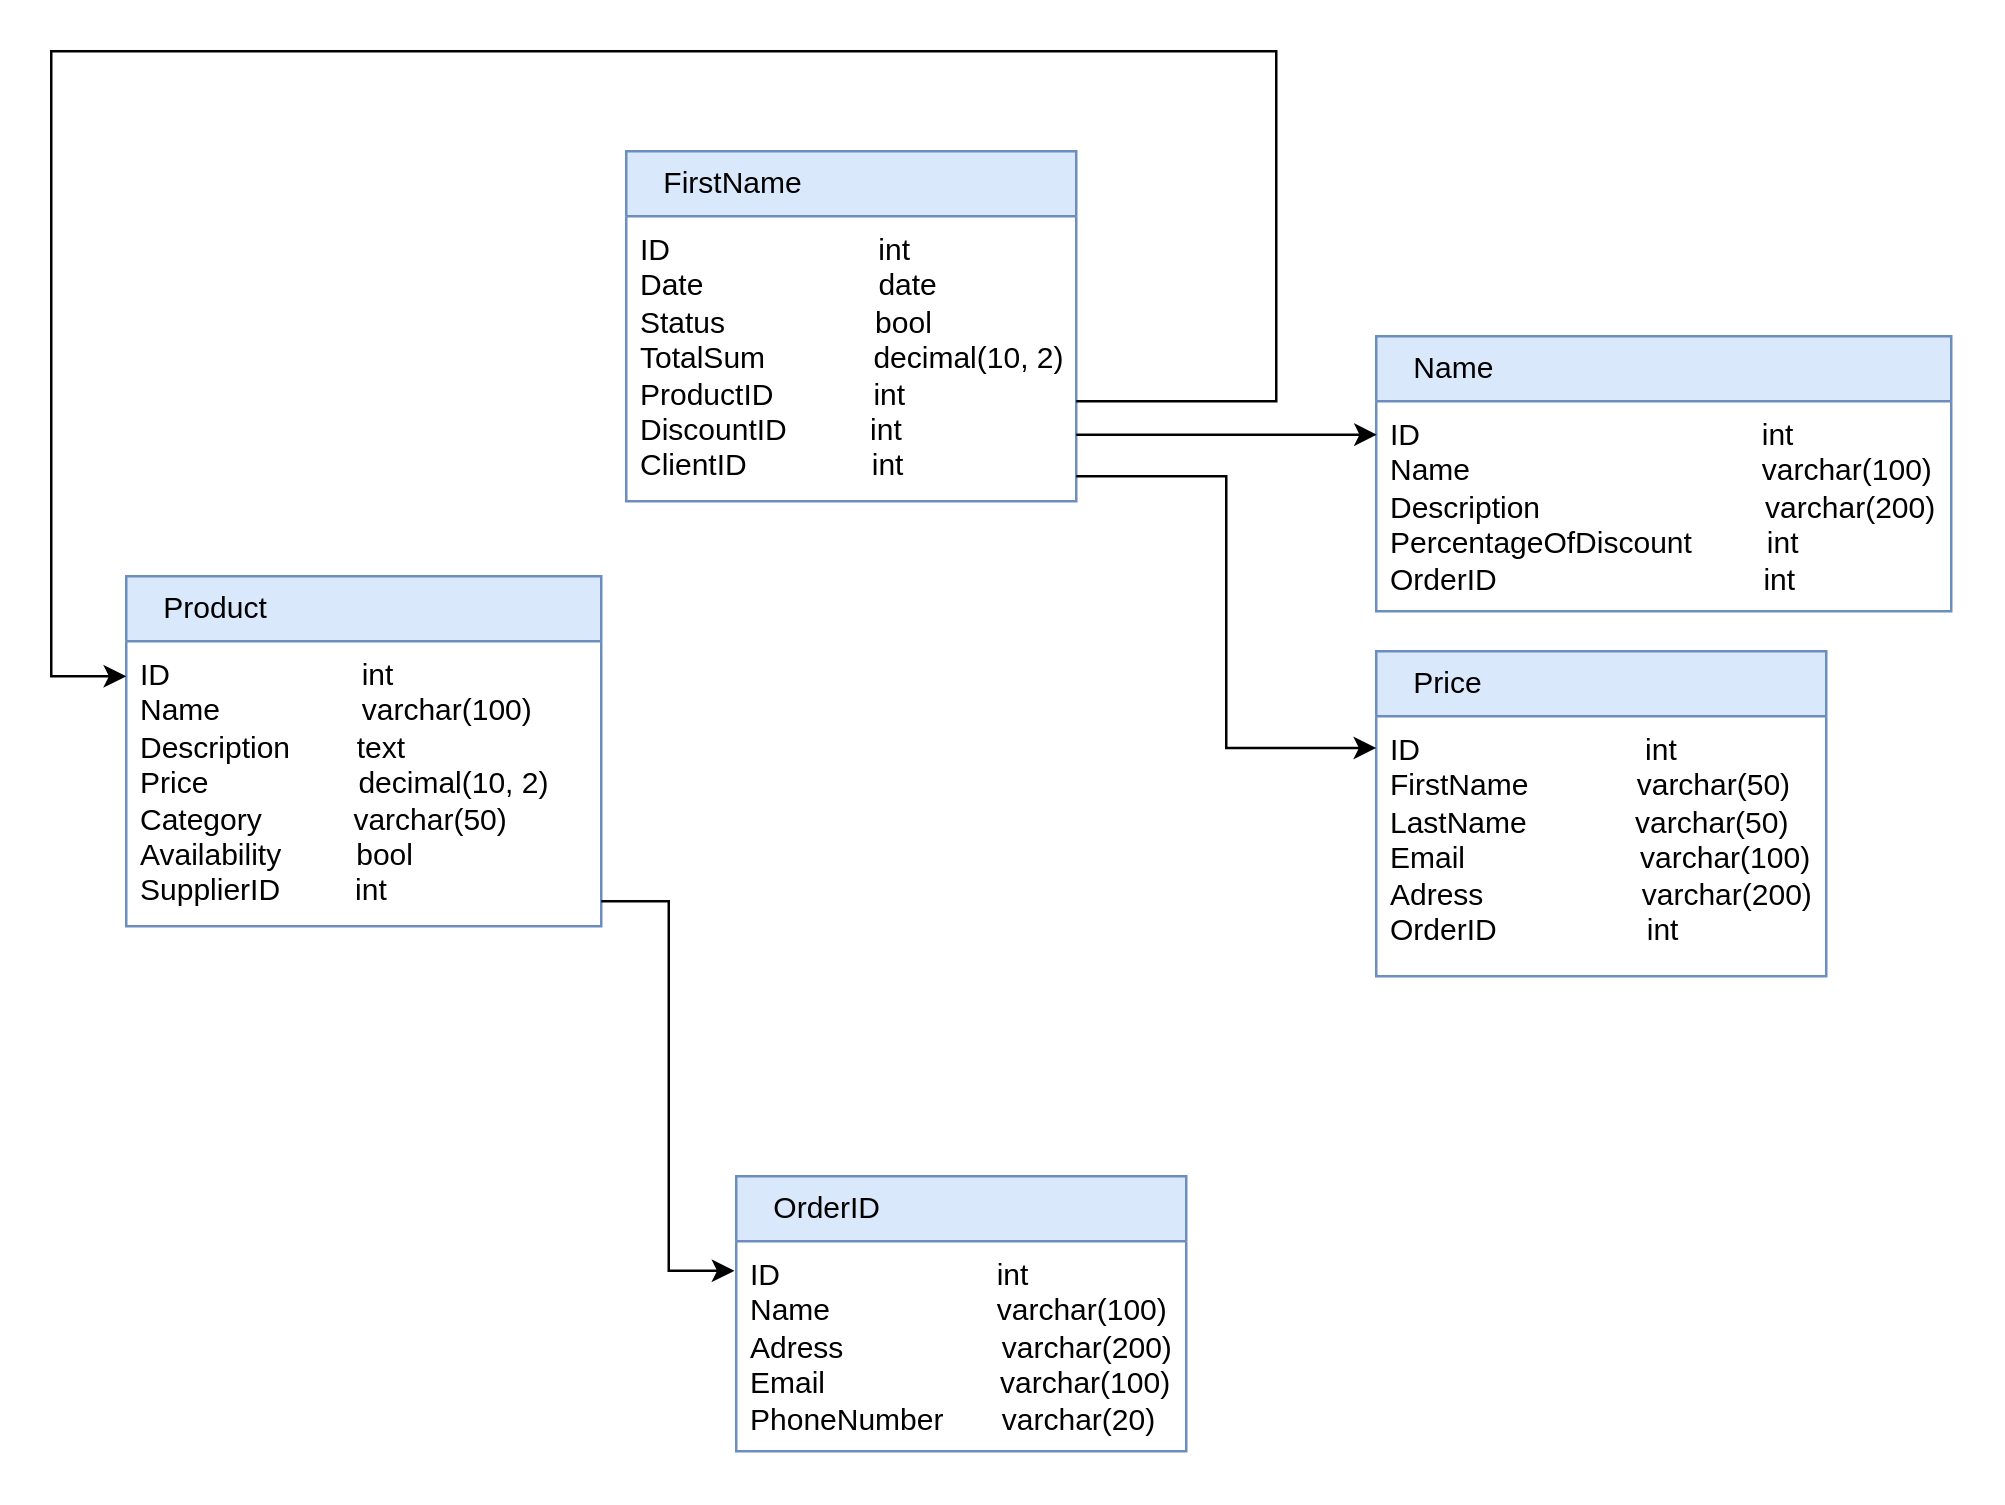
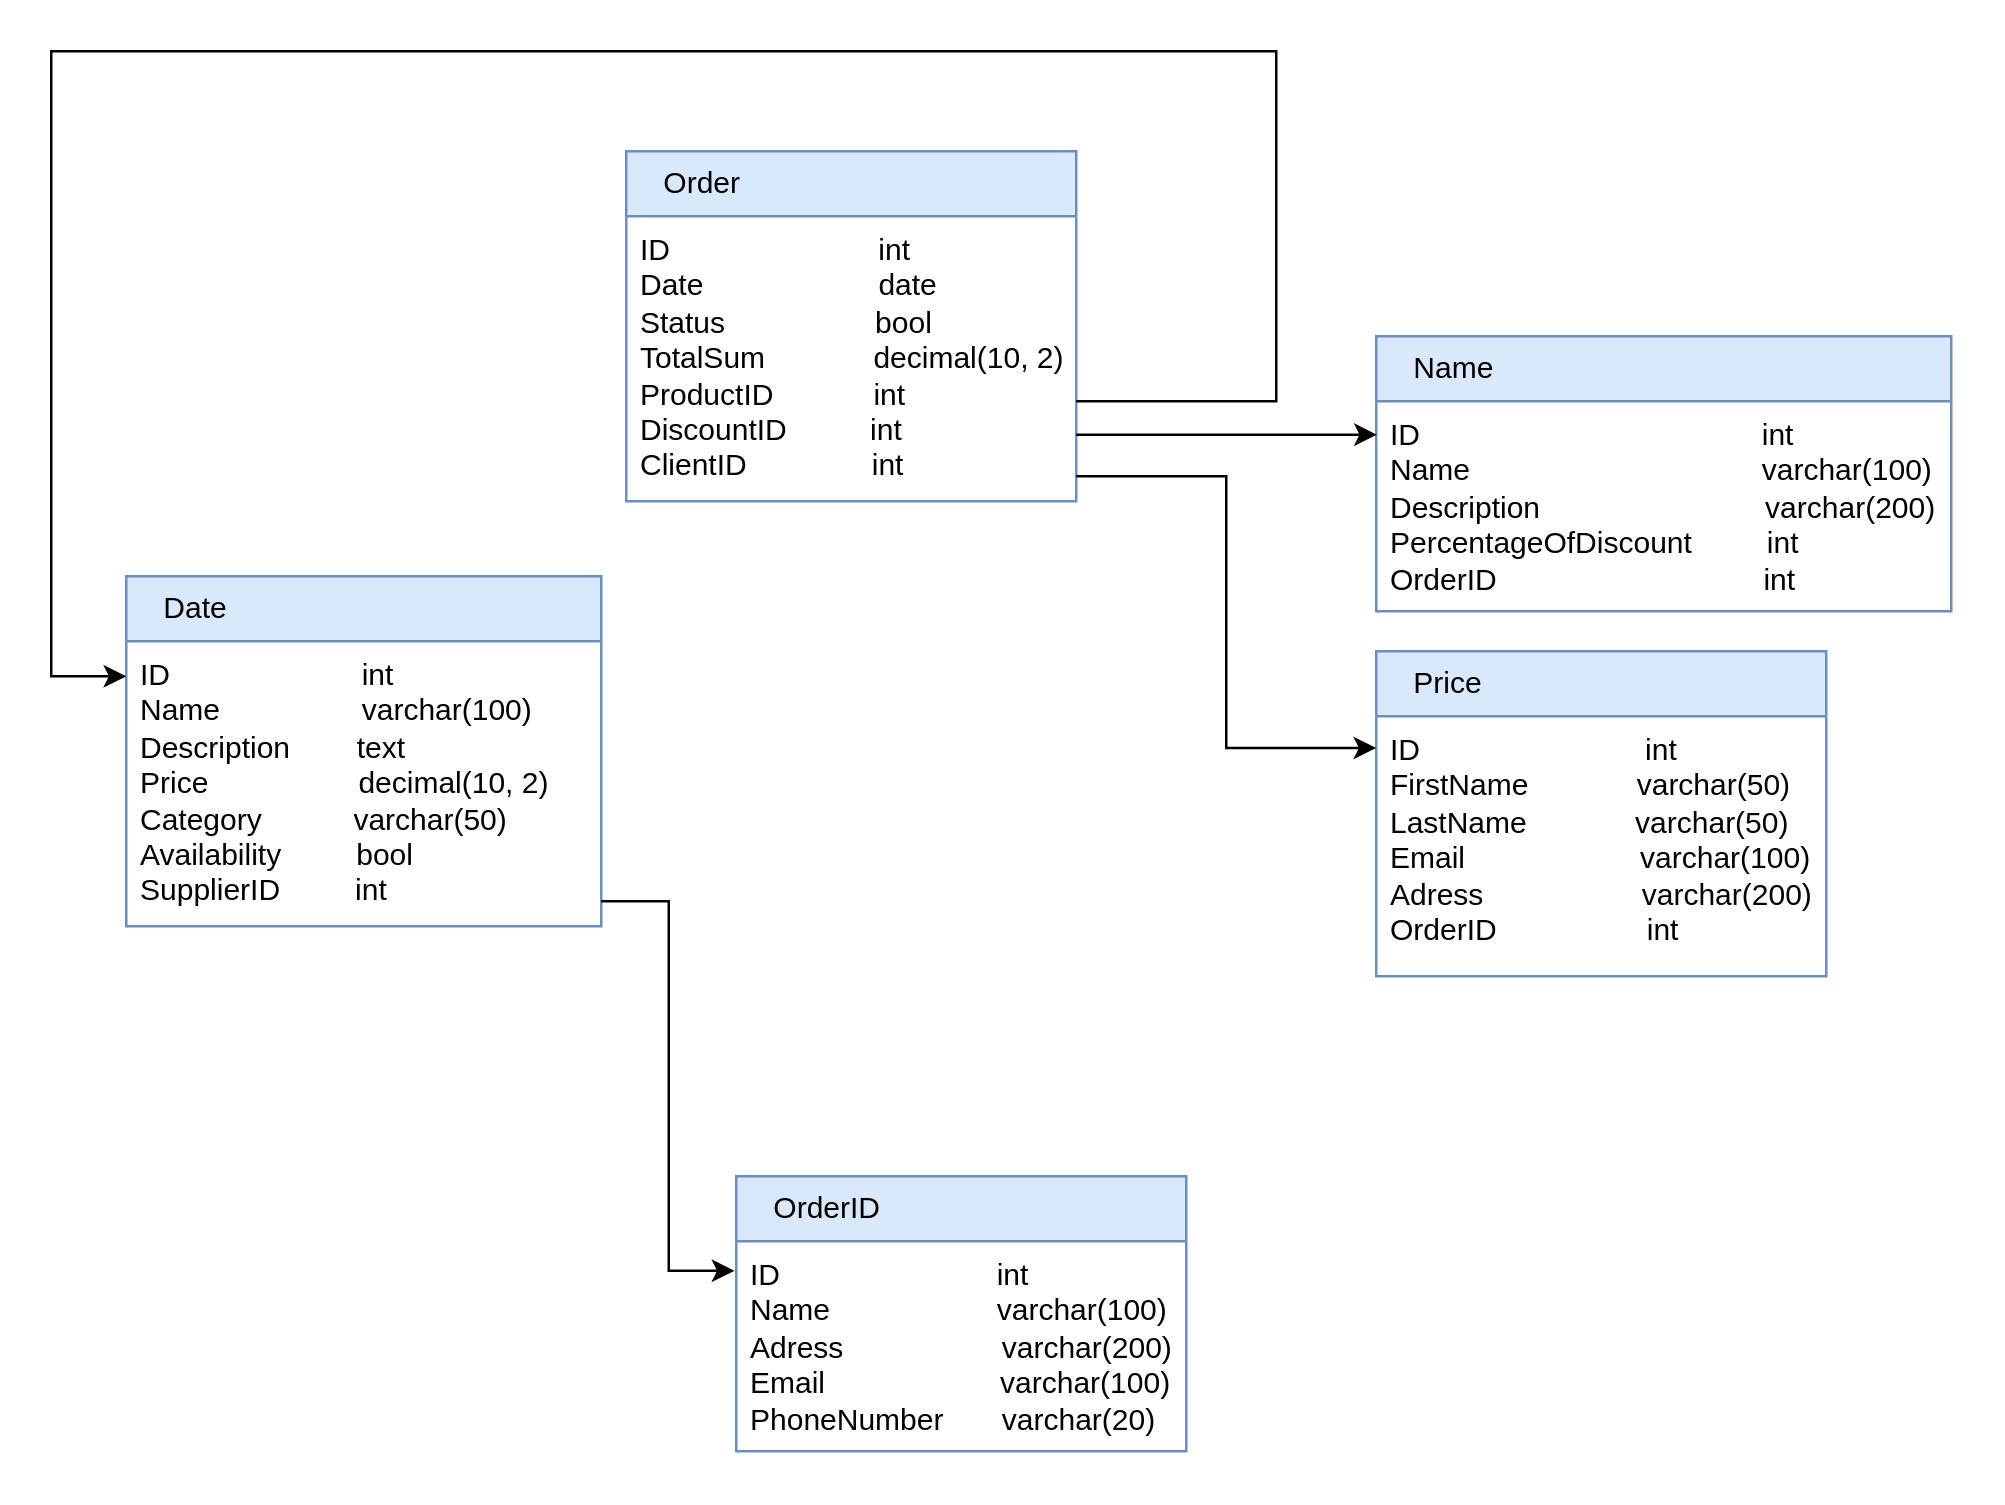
  <mxCell id="0" />
  <mxCell id="1" parent="0" />
- <mxCell id="2" value="&amp;nbsp; &amp;nbsp; Product" style="swimlane;fontStyle=0;childLayout=stackLayout;horizontal=1;startSize=26;fillColor=#dae8fc;horizontalStack=0;resizeParent=1;resizeParentMax=0;resizeLast=0;collapsible=1;marginBottom=0;html=1;align=left;strokeColor=#6c8ebf;" vertex="1" parent="1"><mxGeometry x="50" y="230" width="190" height="140" as="geometry"><mxRectangle x="230" y="280" width="90" height="30" as="alternateBounds" /></mxGeometry></mxCell>
+ <mxCell id="2" value="&amp;nbsp; &amp;nbsp; Date" style="swimlane;fontStyle=0;childLayout=stackLayout;horizontal=1;startSize=26;fillColor=#dae8fc;horizontalStack=0;resizeParent=1;resizeParentMax=0;resizeLast=0;collapsible=1;marginBottom=0;html=1;align=left;strokeColor=#6c8ebf;" vertex="1" parent="1"><mxGeometry x="50" y="230" width="190" height="140" as="geometry"><mxRectangle x="230" y="280" width="90" height="30" as="alternateBounds" /></mxGeometry></mxCell>
  <mxCell id="3" value="ID&amp;nbsp; &amp;nbsp; &amp;nbsp; &amp;nbsp; &amp;nbsp; &amp;nbsp; &amp;nbsp; &amp;nbsp; &amp;nbsp; &amp;nbsp; &amp;nbsp; &amp;nbsp;int&lt;br&gt;Name&amp;nbsp; &amp;nbsp; &amp;nbsp; &amp;nbsp; &amp;nbsp; &amp;nbsp; &amp;nbsp; &amp;nbsp; &amp;nbsp;varchar(100)&lt;br&gt;Description&amp;nbsp; &amp;nbsp; &amp;nbsp; &amp;nbsp; text&lt;br&gt;Price&amp;nbsp; &amp;nbsp; &amp;nbsp; &amp;nbsp; &amp;nbsp; &amp;nbsp; &amp;nbsp; &amp;nbsp; &amp;nbsp; decimal(10, 2)&lt;br&gt;Category&amp;nbsp; &amp;nbsp; &amp;nbsp; &amp;nbsp; &amp;nbsp; &amp;nbsp;varchar(50)&lt;br&gt;Availability&amp;nbsp; &amp;nbsp; &amp;nbsp; &amp;nbsp; &amp;nbsp;bool&lt;br&gt;SupplierID&amp;nbsp; &amp;nbsp; &amp;nbsp; &amp;nbsp; &amp;nbsp;int&amp;nbsp; &amp;nbsp; &amp;nbsp;&amp;nbsp;" style="text;strokeColor=none;fillColor=none;align=left;verticalAlign=top;spacingLeft=4;spacingRight=4;overflow=hidden;rotatable=0;points=[[0,0.5],[1,0.5]];portConstraint=eastwest;whiteSpace=wrap;html=1;" vertex="1" parent="2"><mxGeometry y="26" width="190" height="114" as="geometry" /></mxCell>
  <mxCell id="4" value="&amp;nbsp; &amp;nbsp; Price" style="swimlane;fontStyle=0;childLayout=stackLayout;horizontal=1;startSize=26;fillColor=#dae8fc;horizontalStack=0;resizeParent=1;resizeParentMax=0;resizeLast=0;collapsible=1;marginBottom=0;html=1;align=left;strokeColor=#6c8ebf;" vertex="1" parent="1"><mxGeometry x="550" y="260" width="180" height="130" as="geometry"><mxRectangle x="230" y="280" width="90" height="30" as="alternateBounds" /></mxGeometry></mxCell>
  <mxCell id="5" value="ID&amp;nbsp; &amp;nbsp; &amp;nbsp; &amp;nbsp; &amp;nbsp; &amp;nbsp; &amp;nbsp; &amp;nbsp; &amp;nbsp; &amp;nbsp; &amp;nbsp; &amp;nbsp; &amp;nbsp; &amp;nbsp;int&lt;br&gt;FirstName&amp;nbsp; &amp;nbsp; &amp;nbsp; &amp;nbsp; &amp;nbsp; &amp;nbsp; &amp;nbsp;varchar(50)&lt;br&gt;LastName&amp;nbsp; &amp;nbsp; &amp;nbsp; &amp;nbsp; &amp;nbsp; &amp;nbsp; &amp;nbsp;varchar(50)&amp;nbsp;&amp;nbsp;&lt;br&gt;Email&amp;nbsp; &amp;nbsp; &amp;nbsp; &amp;nbsp; &amp;nbsp; &amp;nbsp; &amp;nbsp; &amp;nbsp; &amp;nbsp; &amp;nbsp; &amp;nbsp;varchar(100)&lt;br&gt;Adress&amp;nbsp; &amp;nbsp; &amp;nbsp; &amp;nbsp; &amp;nbsp; &amp;nbsp; &amp;nbsp; &amp;nbsp; &amp;nbsp; &amp;nbsp;varchar(200)&lt;br&gt;OrderID&amp;nbsp; &amp;nbsp; &amp;nbsp; &amp;nbsp; &amp;nbsp; &amp;nbsp; &amp;nbsp; &amp;nbsp; &amp;nbsp; int" style="text;strokeColor=none;fillColor=none;align=left;verticalAlign=top;spacingLeft=4;spacingRight=4;overflow=hidden;rotatable=0;points=[[0,0.5],[1,0.5]];portConstraint=eastwest;whiteSpace=wrap;html=1;" vertex="1" parent="4"><mxGeometry y="26" width="180" height="104" as="geometry" /></mxCell>
- <mxCell id="6" value="&amp;nbsp; &amp;nbsp; FirstName" style="swimlane;fontStyle=0;childLayout=stackLayout;horizontal=1;startSize=26;fillColor=#dae8fc;horizontalStack=0;resizeParent=1;resizeParentMax=0;resizeLast=0;collapsible=1;marginBottom=0;html=1;align=left;strokeColor=#6c8ebf;" vertex="1" parent="1"><mxGeometry x="250" y="60" width="180" height="140" as="geometry"><mxRectangle x="230" y="280" width="90" height="30" as="alternateBounds" /></mxGeometry></mxCell>
+ <mxCell id="6" value="&amp;nbsp; &amp;nbsp; Order" style="swimlane;fontStyle=0;childLayout=stackLayout;horizontal=1;startSize=26;fillColor=#dae8fc;horizontalStack=0;resizeParent=1;resizeParentMax=0;resizeLast=0;collapsible=1;marginBottom=0;html=1;align=left;strokeColor=#6c8ebf;" vertex="1" parent="1"><mxGeometry x="250" y="60" width="180" height="140" as="geometry"><mxRectangle x="230" y="280" width="90" height="30" as="alternateBounds" /></mxGeometry></mxCell>
  <mxCell id="7" value="ID&amp;nbsp; &amp;nbsp; &amp;nbsp; &amp;nbsp; &amp;nbsp; &amp;nbsp; &amp;nbsp; &amp;nbsp; &amp;nbsp; &amp;nbsp; &amp;nbsp; &amp;nbsp; &amp;nbsp;int&lt;br&gt;Date&amp;nbsp; &amp;nbsp; &amp;nbsp; &amp;nbsp; &amp;nbsp; &amp;nbsp; &amp;nbsp; &amp;nbsp; &amp;nbsp; &amp;nbsp; &amp;nbsp;date&lt;br&gt;Status&amp;nbsp; &amp;nbsp; &amp;nbsp; &amp;nbsp; &amp;nbsp; &amp;nbsp; &amp;nbsp; &amp;nbsp; &amp;nbsp; bool&lt;br&gt;TotalSum&amp;nbsp; &amp;nbsp; &amp;nbsp; &amp;nbsp; &amp;nbsp; &amp;nbsp; &amp;nbsp;decimal(10, 2)&lt;br&gt;ProductID&amp;nbsp; &amp;nbsp; &amp;nbsp; &amp;nbsp; &amp;nbsp; &amp;nbsp; int&lt;div&gt;DiscountID&amp;nbsp; &amp;nbsp; &amp;nbsp; &amp;nbsp; &amp;nbsp; int&lt;br&gt;&lt;/div&gt;&lt;div&gt;ClientID&amp;nbsp; &amp;nbsp; &amp;nbsp; &amp;nbsp; &amp;nbsp; &amp;nbsp; &amp;nbsp; &amp;nbsp;int&lt;br&gt;&lt;/div&gt;" style="text;strokeColor=none;fillColor=none;align=left;verticalAlign=top;spacingLeft=4;spacingRight=4;overflow=hidden;rotatable=0;points=[[0,0.5],[1,0.5]];portConstraint=eastwest;whiteSpace=wrap;html=1;" vertex="1" parent="6"><mxGeometry y="26" width="180" height="114" as="geometry" /></mxCell>
  <mxCell id="8" value="&amp;nbsp; &amp;nbsp; Name" style="swimlane;fontStyle=0;childLayout=stackLayout;horizontal=1;startSize=26;fillColor=#dae8fc;horizontalStack=0;resizeParent=1;resizeParentMax=0;resizeLast=0;collapsible=1;marginBottom=0;html=1;align=left;strokeColor=#6c8ebf;" vertex="1" parent="1"><mxGeometry x="550" y="134" width="230" height="110" as="geometry"><mxRectangle x="230" y="280" width="90" height="30" as="alternateBounds" /></mxGeometry></mxCell>
  <mxCell id="9" value="ID&amp;nbsp; &amp;nbsp; &amp;nbsp; &amp;nbsp; &amp;nbsp; &amp;nbsp; &amp;nbsp; &amp;nbsp; &amp;nbsp; &amp;nbsp; &amp;nbsp; &amp;nbsp; &amp;nbsp; &amp;nbsp; &amp;nbsp; &amp;nbsp; &amp;nbsp; &amp;nbsp; &amp;nbsp; &amp;nbsp; &amp;nbsp;int&lt;br&gt;Name&amp;nbsp; &amp;nbsp; &amp;nbsp; &amp;nbsp; &amp;nbsp; &amp;nbsp; &amp;nbsp; &amp;nbsp; &amp;nbsp; &amp;nbsp; &amp;nbsp; &amp;nbsp; &amp;nbsp; &amp;nbsp; &amp;nbsp; &amp;nbsp; &amp;nbsp; &amp;nbsp;varchar(100)&lt;br&gt;Description&amp;nbsp; &amp;nbsp; &amp;nbsp; &amp;nbsp; &amp;nbsp; &amp;nbsp; &amp;nbsp; &amp;nbsp; &amp;nbsp; &amp;nbsp; &amp;nbsp; &amp;nbsp; &amp;nbsp; &amp;nbsp;varchar(200)&lt;br&gt;PercentageOfDiscount&amp;nbsp; &amp;nbsp; &amp;nbsp; &amp;nbsp; &amp;nbsp;int&lt;br&gt;OrderID&amp;nbsp; &amp;nbsp; &amp;nbsp; &amp;nbsp; &amp;nbsp; &amp;nbsp; &amp;nbsp; &amp;nbsp; &amp;nbsp; &amp;nbsp; &amp;nbsp; &amp;nbsp; &amp;nbsp; &amp;nbsp; &amp;nbsp; &amp;nbsp; int" style="text;strokeColor=none;fillColor=none;align=left;verticalAlign=top;spacingLeft=4;spacingRight=4;overflow=hidden;rotatable=0;points=[[0,0.5],[1,0.5]];portConstraint=eastwest;whiteSpace=wrap;html=1;" vertex="1" parent="8"><mxGeometry y="26" width="230" height="84" as="geometry" /></mxCell>
  <mxCell id="10" value="&amp;nbsp; &amp;nbsp; OrderID" style="swimlane;fontStyle=0;childLayout=stackLayout;horizontal=1;startSize=26;fillColor=#dae8fc;horizontalStack=0;resizeParent=1;resizeParentMax=0;resizeLast=0;collapsible=1;marginBottom=0;html=1;align=left;strokeColor=#6c8ebf;" vertex="1" parent="1"><mxGeometry x="294" y="470" width="180" height="110" as="geometry"><mxRectangle x="230" y="280" width="90" height="30" as="alternateBounds" /></mxGeometry></mxCell>
  <mxCell id="11" value="ID&amp;nbsp; &amp;nbsp; &amp;nbsp; &amp;nbsp; &amp;nbsp; &amp;nbsp; &amp;nbsp; &amp;nbsp; &amp;nbsp; &amp;nbsp; &amp;nbsp; &amp;nbsp; &amp;nbsp; int&lt;br&gt;Name&amp;nbsp; &amp;nbsp; &amp;nbsp; &amp;nbsp; &amp;nbsp; &amp;nbsp; &amp;nbsp; &amp;nbsp; &amp;nbsp; &amp;nbsp; varchar(100)&lt;br&gt;Adress&amp;nbsp; &amp;nbsp; &amp;nbsp; &amp;nbsp; &amp;nbsp; &amp;nbsp; &amp;nbsp; &amp;nbsp; &amp;nbsp; &amp;nbsp;varchar(200)&lt;br&gt;Email&amp;nbsp; &amp;nbsp; &amp;nbsp; &amp;nbsp; &amp;nbsp; &amp;nbsp; &amp;nbsp; &amp;nbsp; &amp;nbsp; &amp;nbsp; &amp;nbsp;varchar(100)&lt;br&gt;PhoneNumber&amp;nbsp; &amp;nbsp; &amp;nbsp; &amp;nbsp;varchar(20)" style="text;strokeColor=none;fillColor=none;align=left;verticalAlign=top;spacingLeft=4;spacingRight=4;overflow=hidden;rotatable=0;points=[[0,0.5],[1,0.5]];portConstraint=eastwest;whiteSpace=wrap;html=1;" vertex="1" parent="10"><mxGeometry y="26" width="180" height="84" as="geometry" /></mxCell>
  <mxCell id="12" style="edgeStyle=orthogonalEdgeStyle;rounded=0;orthogonalLoop=1;jettySize=auto;html=1;entryX=0;entryY=0.122;entryDx=0;entryDy=0;entryPerimeter=0;" edge="1" parent="1" source="7" target="5"><mxGeometry relative="1" as="geometry"><Array as="points"><mxPoint x="490" y="190" /><mxPoint x="490" y="299" /></Array></mxGeometry></mxCell>
  <mxCell id="13" style="edgeStyle=orthogonalEdgeStyle;rounded=0;orthogonalLoop=1;jettySize=auto;html=1;entryX=0;entryY=0.123;entryDx=0;entryDy=0;entryPerimeter=0;" edge="1" parent="1" source="7" target="3"><mxGeometry relative="1" as="geometry"><Array as="points"><mxPoint x="510" y="160" /><mxPoint x="510" y="20" /><mxPoint x="20" y="20" /><mxPoint x="20" y="270" /></Array></mxGeometry></mxCell>
  <mxCell id="14" style="edgeStyle=orthogonalEdgeStyle;rounded=0;orthogonalLoop=1;jettySize=auto;html=1;entryX=0.001;entryY=0.159;entryDx=0;entryDy=0;entryPerimeter=0;" edge="1" parent="1" target="9"><mxGeometry relative="1" as="geometry"><mxPoint x="430" y="173.395" as="sourcePoint" /><Array as="points"><mxPoint x="490" y="173" /></Array></mxGeometry></mxCell>
  <mxCell id="15" style="edgeStyle=orthogonalEdgeStyle;rounded=0;orthogonalLoop=1;jettySize=auto;html=1;entryX=-0.004;entryY=0.141;entryDx=0;entryDy=0;entryPerimeter=0;" edge="1" parent="1" source="3" target="11"><mxGeometry relative="1" as="geometry"><Array as="points"><mxPoint x="267" y="360" /><mxPoint x="267" y="508" /></Array></mxGeometry></mxCell>
